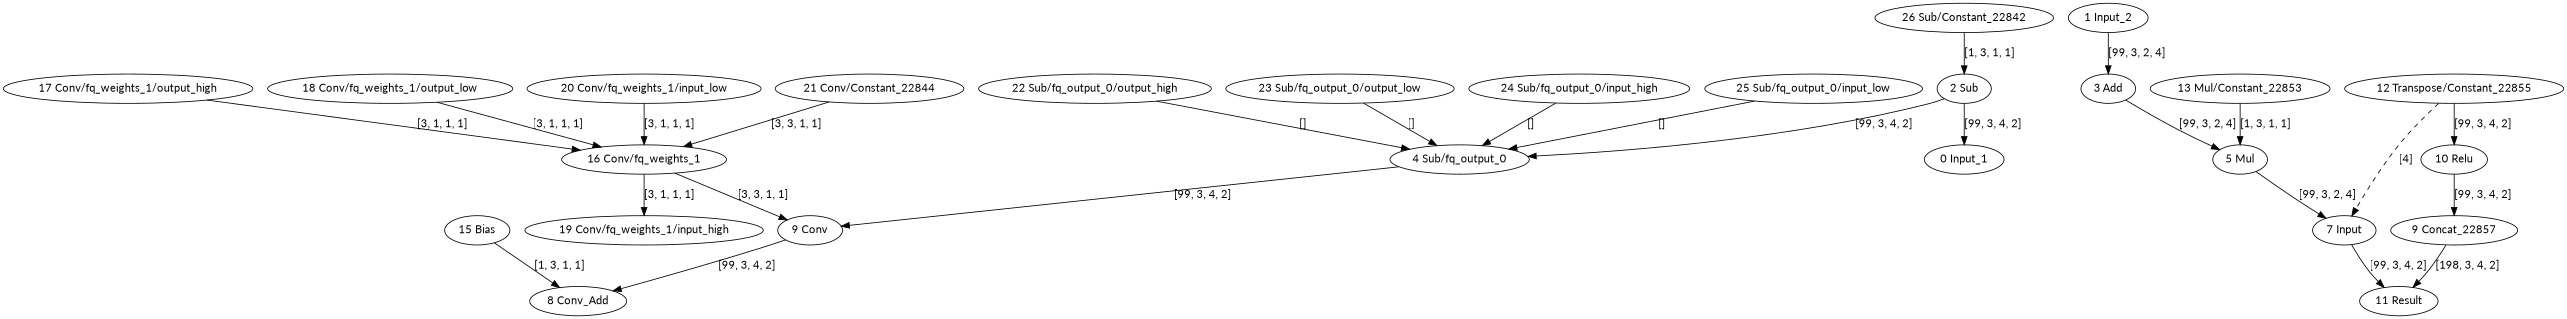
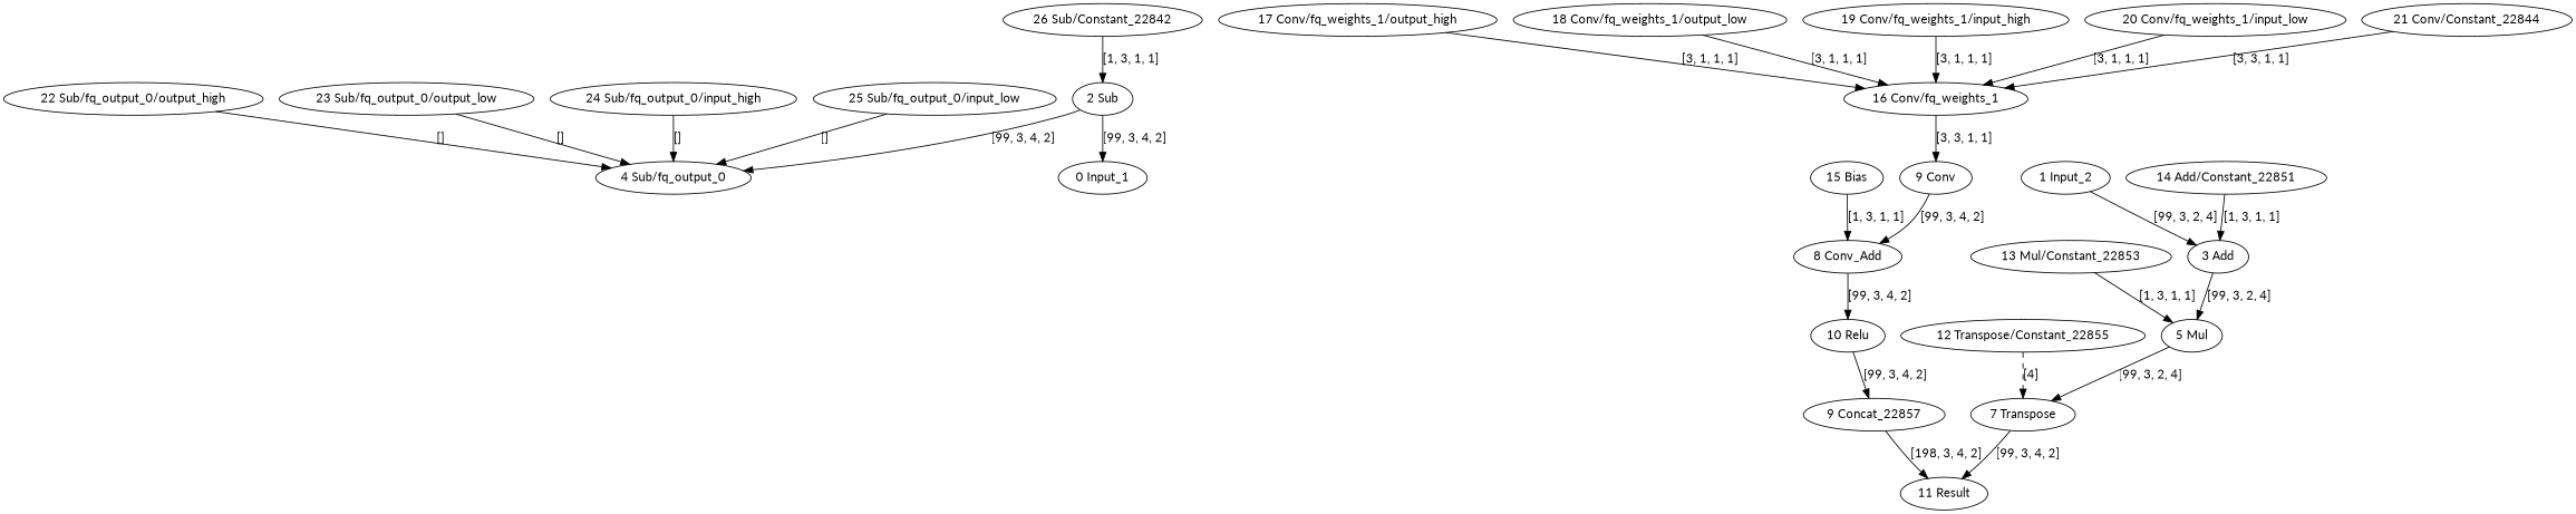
  strict digraph {
    fontname=Lato
    node [fontname=Lato type=Constant]
    edge [fontname=Lato style=solid]
    "0 Input_1" [type=Parameter]
    "2 Sub" [type=Subtract]
    "4 Sub/fq_output_0" [type=FakeQuantize]
    "1 Input_2" [type=Parameter]
    "3 Add" [type=Add]
    "5 Mul" [type=Multiply]
    n7 [label="9 Conv" type=Convolution]
-   "7 Transpose" [type=Transpose label="7 Input"]
+   "7 Transpose" [type=Transpose]
    "8 Conv_Add" [type=Add]
    "11 Result" [type=Result]
    "10 Relu" [type=Relu]
    "9 Concat_22857" [type=Concat]
    "12 Transpose/Constant_22855"
    "13 Mul/Constant_22853"
+   "14 Add/Constant_22851"
    "15 Bias"
    "16 Conv/fq_weights_1" [type=FakeQuantize]
    "17 Conv/fq_weights_1/output_high"
    "18 Conv/fq_weights_1/output_low"
    "19 Conv/fq_weights_1/input_high"
    "20 Conv/fq_weights_1/input_low"
    "21 Conv/Constant_22844"
    "22 Sub/fq_output_0/output_high"
    "23 Sub/fq_output_0/output_low"
    "24 Sub/fq_output_0/input_high"
    "25 Sub/fq_output_0/input_low"
    "26 Sub/Constant_22842"
    "2 Sub" -> "0 Input_1" [label="[99, 3, 4, 2]"]
    "2 Sub" -> "4 Sub/fq_output_0" [label="[99, 3, 4, 2]"]
-   "4 Sub/fq_output_0" -> n7 [label="[99, 3, 4, 2]"]
    "1 Input_2" -> "3 Add" [label="[99, 3, 2, 4]"]
    "3 Add" -> "5 Mul" [label="[99, 3, 2, 4]"]
    "5 Mul" -> "7 Transpose" [label="[99, 3, 2, 4]"]
    n7 -> "8 Conv_Add" [label="[99, 3, 4, 2]"]
    "7 Transpose" -> "11 Result" [label="[99, 3, 4, 2]"]
-   "12 Transpose/Constant_22855" -> "10 Relu" [label="[99, 3, 4, 2]"]
+   "8 Conv_Add" -> "10 Relu" [label="[99, 3, 4, 2]"]
    "10 Relu" -> "9 Concat_22857" [label="[99, 3, 4, 2]"]
    "9 Concat_22857" -> "11 Result" [label="[198, 3, 4, 2]"]
    "12 Transpose/Constant_22855" -> "7 Transpose" [label="[4]" style=dashed]
    "13 Mul/Constant_22853" -> "5 Mul" [label="[1, 3, 1, 1]"]
+   "14 Add/Constant_22851" -> "3 Add" [label="[1, 3, 1, 1]"]
    "15 Bias" -> "8 Conv_Add" [label="[1, 3, 1, 1]"]
    "16 Conv/fq_weights_1" -> n7 [label="[3, 3, 1, 1]"]
    "17 Conv/fq_weights_1/output_high" -> "16 Conv/fq_weights_1" [label="[3, 1, 1, 1]"]
    "18 Conv/fq_weights_1/output_low" -> "16 Conv/fq_weights_1" [label="[3, 1, 1, 1]"]
-   "16 Conv/fq_weights_1" -> "19 Conv/fq_weights_1/input_high" [label="[3, 1, 1, 1]"]
+   "19 Conv/fq_weights_1/input_high" -> "16 Conv/fq_weights_1" [label="[3, 1, 1, 1]"]
    "20 Conv/fq_weights_1/input_low" -> "16 Conv/fq_weights_1" [label="[3, 1, 1, 1]"]
    "21 Conv/Constant_22844" -> "16 Conv/fq_weights_1" [label="[3, 3, 1, 1]"]
    "22 Sub/fq_output_0/output_high" -> "4 Sub/fq_output_0" [label="[]"]
    "23 Sub/fq_output_0/output_low" -> "4 Sub/fq_output_0" [label="[]"]
    "24 Sub/fq_output_0/input_high" -> "4 Sub/fq_output_0" [label="[]"]
    "25 Sub/fq_output_0/input_low" -> "4 Sub/fq_output_0" [label="[]"]
    "26 Sub/Constant_22842" -> "2 Sub" [label="[1, 3, 1, 1]"]
  }
